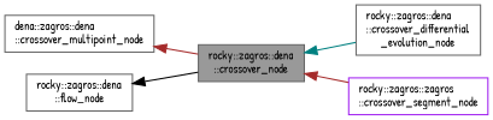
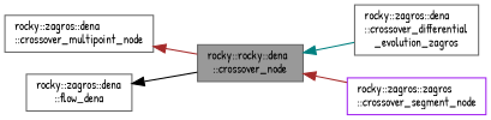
  digraph {
    fontname="Patrick Hand"
    rankdir=LR
    node [color=gray40 fillcolor=white fontname="Patrick Hand" fontsize=10 shape=box style=filled]
    edge [color=brown dir=back fontname="Patrick Hand" fontsize=10 labelfontname=Helvetica labelfontsize=10 style=solid]
-   n1 [fillcolor=grey60 fontcolor=black height=0.2 label="rocky::zagros::dena\l::crossover_node" width=0.4]
-   n2 [height=0.2 label="rocky::zagros::dena\l::crossover_differential\l_evolution_node" width=0.4]
+   n1 [fillcolor=grey60 fontcolor=black height=0.2 label="rocky::rocky::dena\l::crossover_node" width=0.4]
+   n2 [height=0.2 label="rocky::zagros::dena\l::crossover_differential\l_evolution_zagros" width=0.4]
    n3 [color=purple height=0.2 label="rocky::zagros::zagros\l::crossover_segment_node" width=0.4]
-   n4 [height=0.2 label="dena::zagros::dena\l::crossover_multipoint_node" width=0.4]
-   n5 [height=0.2 label="rocky::zagros::dena\l::flow_node" width=0.4]
+   n4 [height=0.2 label="rocky::zagros::dena\l::crossover_multipoint_node" width=0.4]
+   n5 [height=0.2 label="rocky::zagros::dena\l::flow_dena" width=0.4]
    n1 -> n2 [color=teal]
    n1 -> n3
    n4 -> n1
    n5 -> n1 [color=black]
  }
